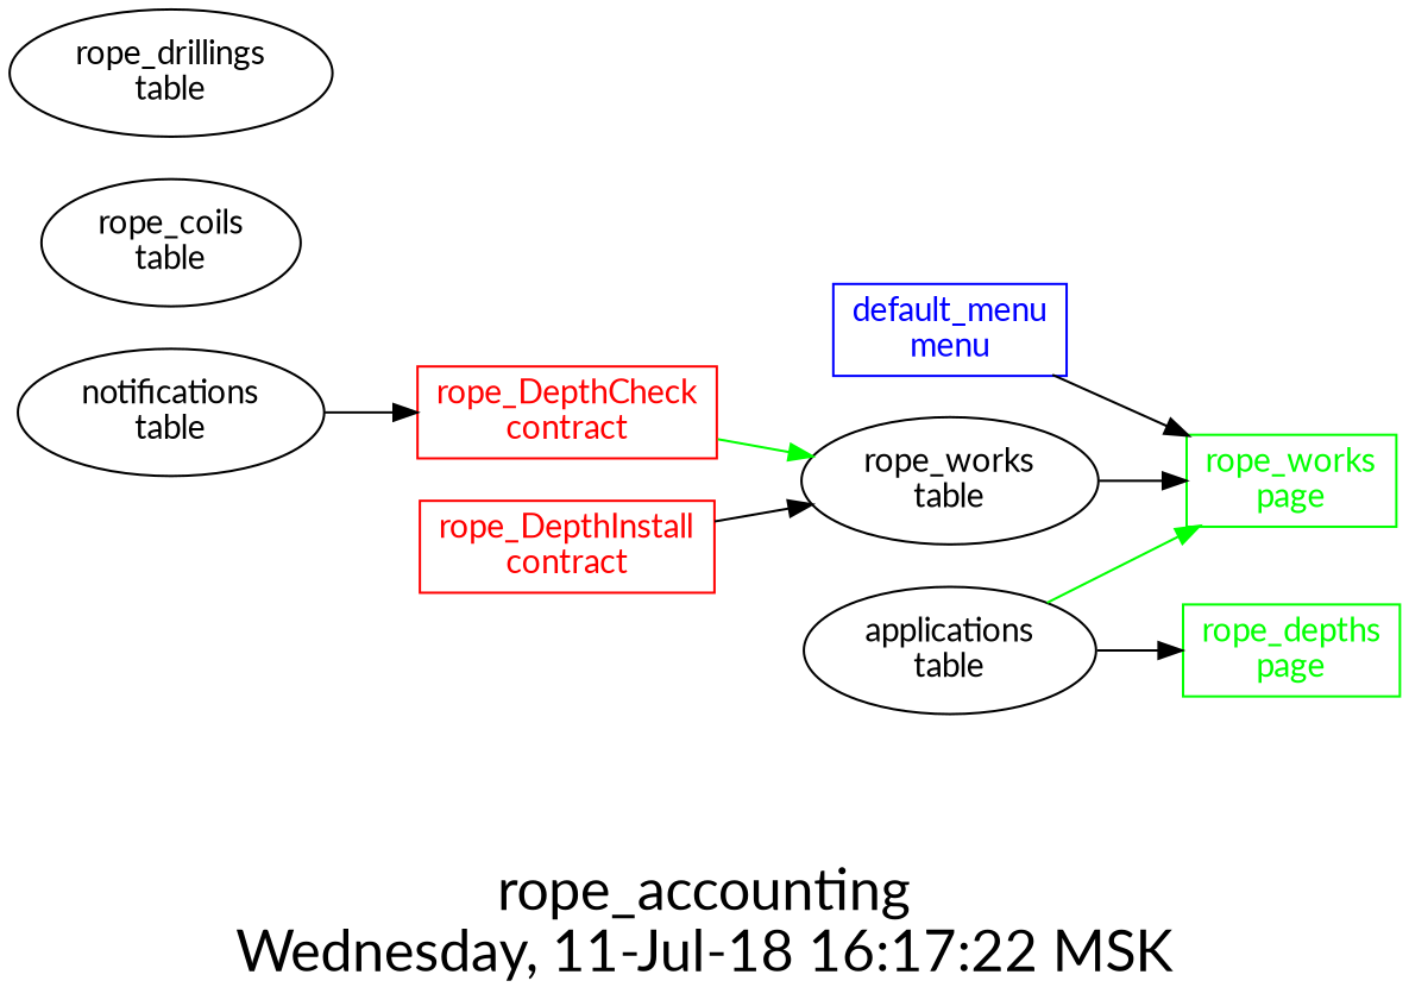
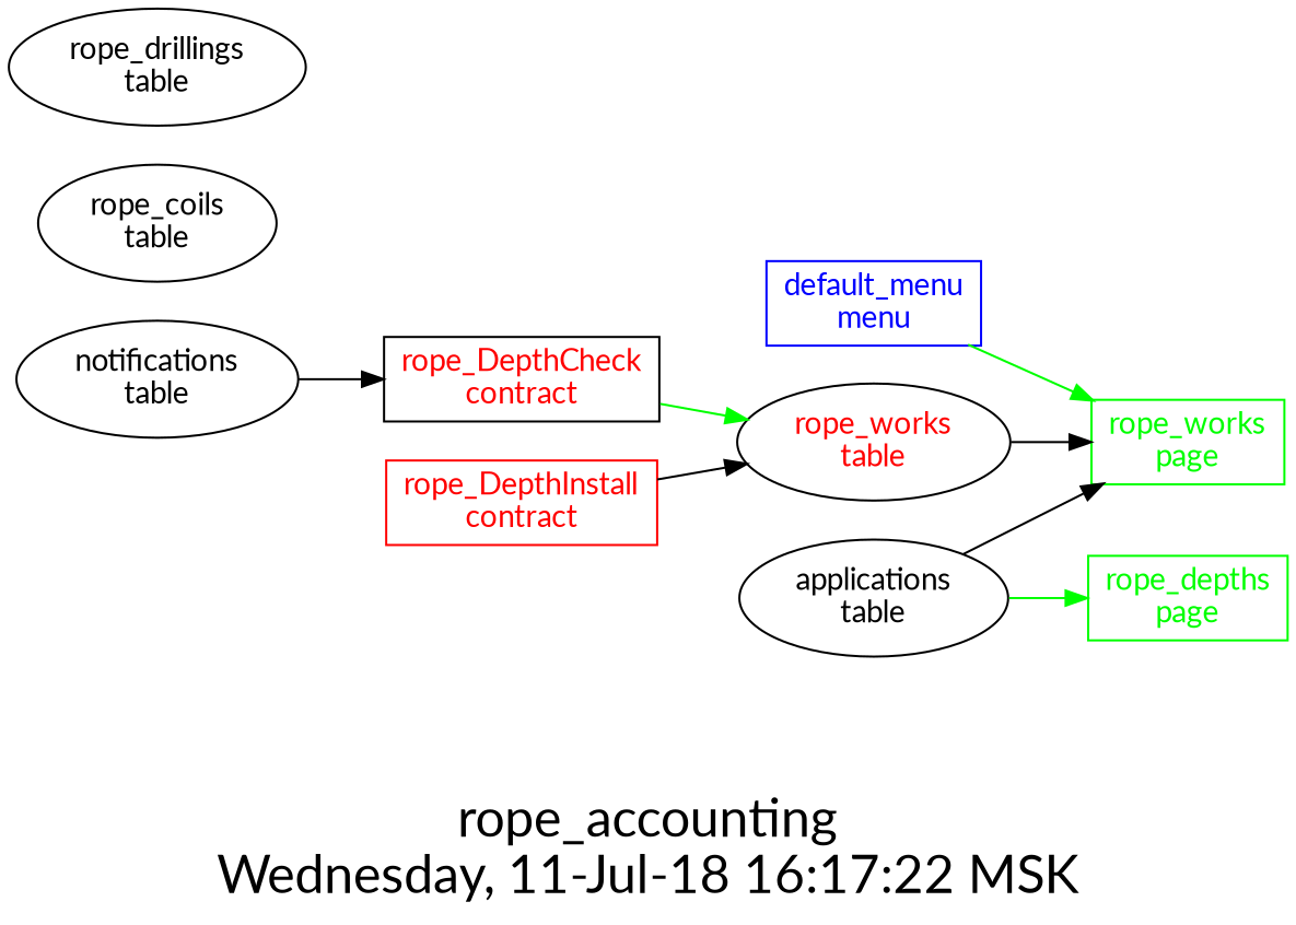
  digraph {
    fontname=Lato
    fontsize=24
    label="rope_accounting\nWednesday, 11-Jul-18 16:17:22 MSK"
    nojustify=true
    ordering=out
    rankdir=LR
    node [fontname=Lato group=tables]
    edge [fontname=Lato]
    "default_menu\nmenu" [color=blue fontcolor=blue group=menus shape=record]
    "rope_works\npage" [color=green fontcolor=green group=pages shape=record]
    "rope_depths\npage" [color=green fontcolor=green group=pages shape=record]
-   "rope_DepthCheck\ncontract" [color=red fontcolor=red group=contracts shape=record]
-   "rope_works\ntable"
+   "rope_DepthCheck\ncontract" [color=black fontcolor=red group=contracts shape=record]
+   "rope_works\ntable" [fontcolor=red]
    "applications\ntable" [group=""]
    "notifications\ntable" [group=""]
    "rope_DepthInstall\ncontract" [color=red fontcolor=red group=contracts shape=record]
    "rope_coils\ntable"
    "rope_drillings\ntable"
-   "default_menu\nmenu" -> "rope_works\npage" [color=black]
+   "default_menu\nmenu" -> "rope_works\npage" [color=green]
    "rope_DepthCheck\ncontract" -> "rope_works\ntable" [color=green]
    "rope_works\ntable" -> "rope_works\npage"
-   "applications\ntable" -> "rope_works\npage" [color=green]
-   "applications\ntable" -> "rope_depths\npage"
+   "applications\ntable" -> "rope_works\npage"
+   "applications\ntable" -> "rope_depths\npage" [color=green]
    "notifications\ntable" -> "rope_DepthCheck\ncontract"
    "rope_DepthInstall\ncontract" -> "rope_works\ntable"
  }
